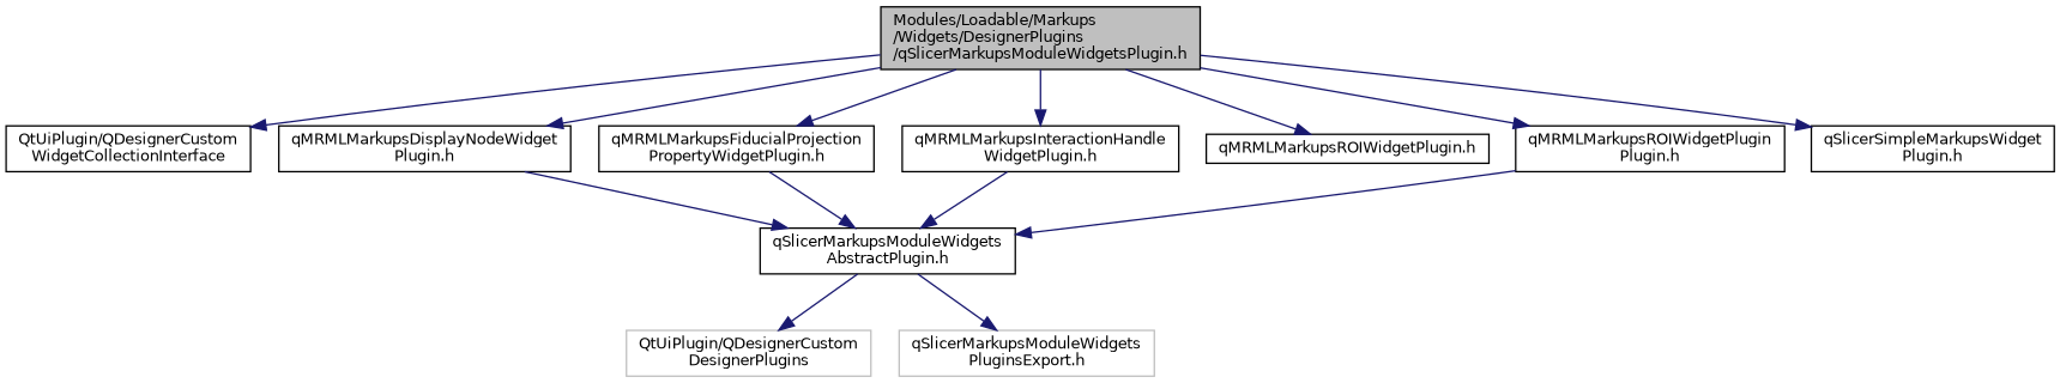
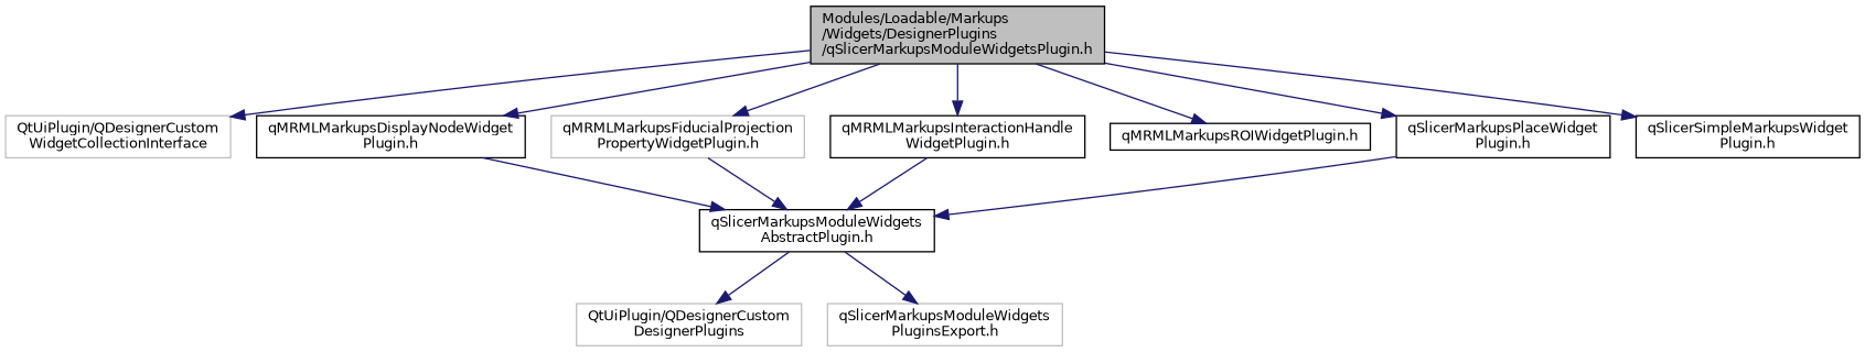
  digraph {
    node [color=black fontname=Helvetica fontsize=10 shape=record]
    edge [color=midnightblue fontname=Helvetica fontsize=10 labelfontname=Helvetica labelfontsize=10 style=solid]
    n1 [fillcolor=grey75 fontcolor=black height=0.2 label="Modules/Loadable/Markups\l/Widgets/DesignerPlugins\l/qSlicerMarkupsModuleWidgetsPlugin.h" style=filled width=0.4]
-   n2 [height=0.2 label="QtUiPlugin/QDesignerCustom\lWidgetCollectionInterface" width=0.4]
+   n2 [color=grey75 height=0.2 label="QtUiPlugin/QDesignerCustom\lWidgetCollectionInterface" width=0.4]
    n3 [height=0.2 label="qMRMLMarkupsDisplayNodeWidget\lPlugin.h" width=0.4]
-   n4 [height=0.2 label="qMRMLMarkupsFiducialProjection\lPropertyWidgetPlugin.h" width=0.4]
+   n4 [color=grey75 height=0.2 label="qMRMLMarkupsFiducialProjection\lPropertyWidgetPlugin.h" width=0.4]
    n5 [height=0.2 label="qMRMLMarkupsInteractionHandle\lWidgetPlugin.h" width=0.4]
    n6 [height=0.2 label="qMRMLMarkupsROIWidgetPlugin.h" width=0.4]
-   n7 [height=0.2 label="qMRMLMarkupsROIWidgetPlugin\lPlugin.h" width=0.4]
+   n7 [height=0.2 label="qSlicerMarkupsPlaceWidget\lPlugin.h" width=0.4]
    n8 [height=0.2 label="qSlicerSimpleMarkupsWidget\lPlugin.h" width=0.4]
    n9 [height=0.2 label="qSlicerMarkupsModuleWidgets\lAbstractPlugin.h" width=0.4]
    n10 [color=grey75 height=0.2 label="QtUiPlugin/QDesignerCustom\lDesignerPlugins" width=0.4]
    n11 [color=grey75 height=0.2 label="qSlicerMarkupsModuleWidgets\lPluginsExport.h" width=0.4]
    n1 -> n2
    n1 -> n3
    n1 -> n4
    n1 -> n5
    n1 -> n6
    n1 -> n7
    n1 -> n8
    n3 -> n9
    n4 -> n9
    n5 -> n9
    n7 -> n9
    n9 -> n10
    n9 -> n11
  }
